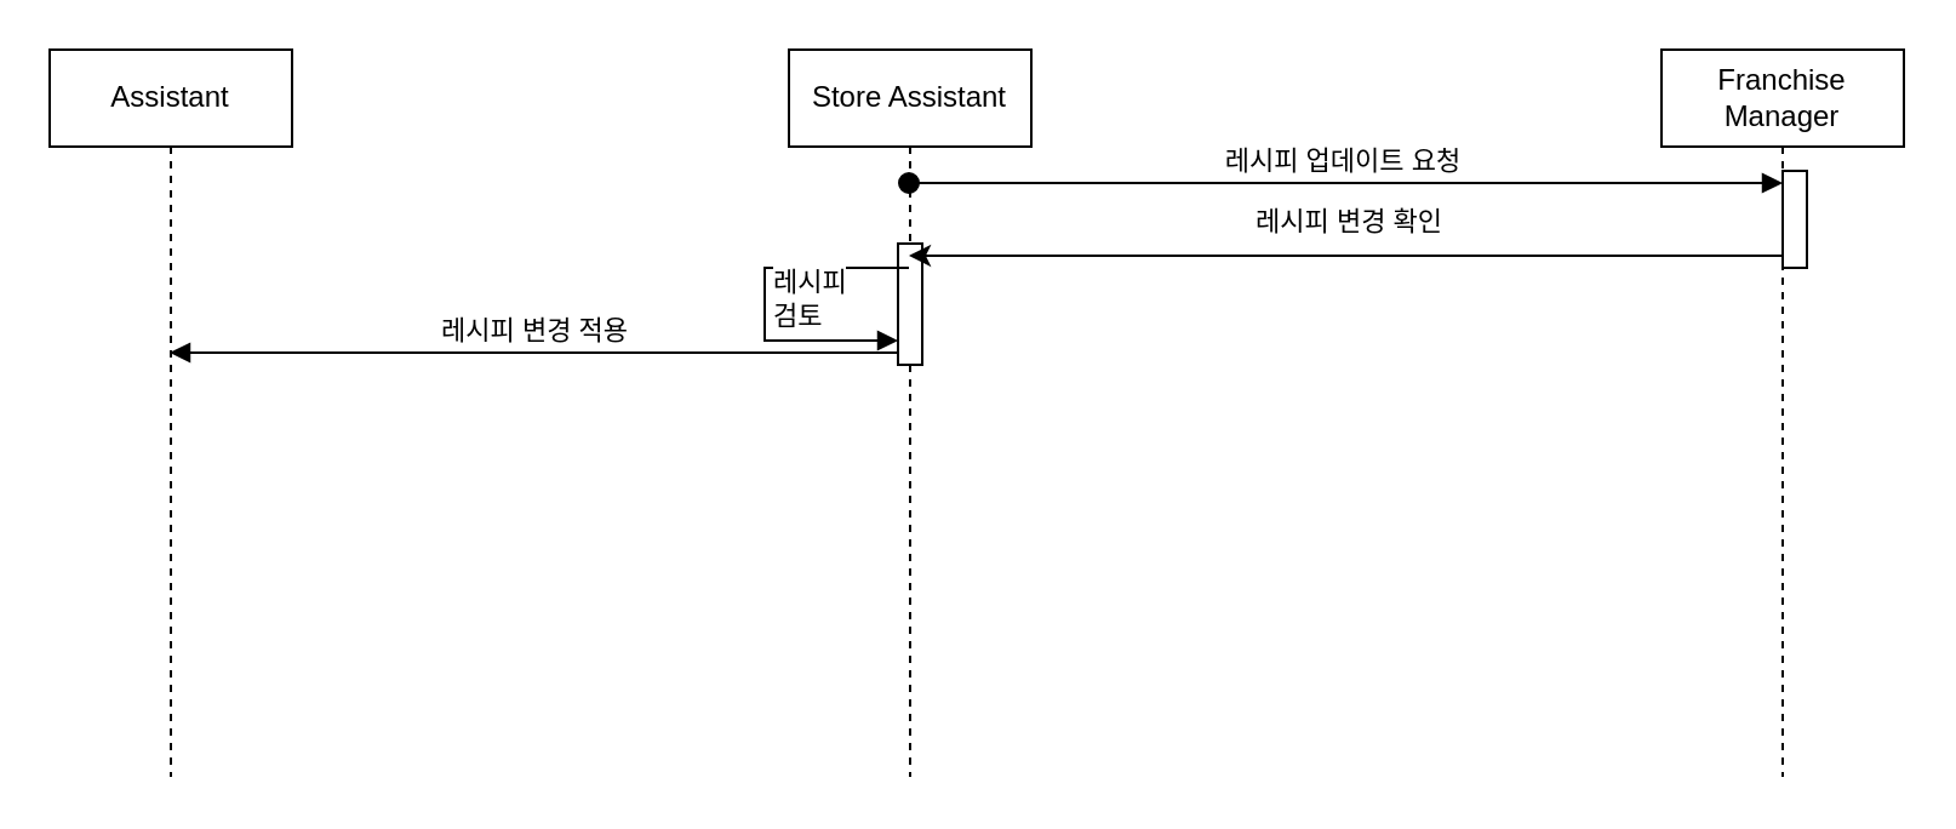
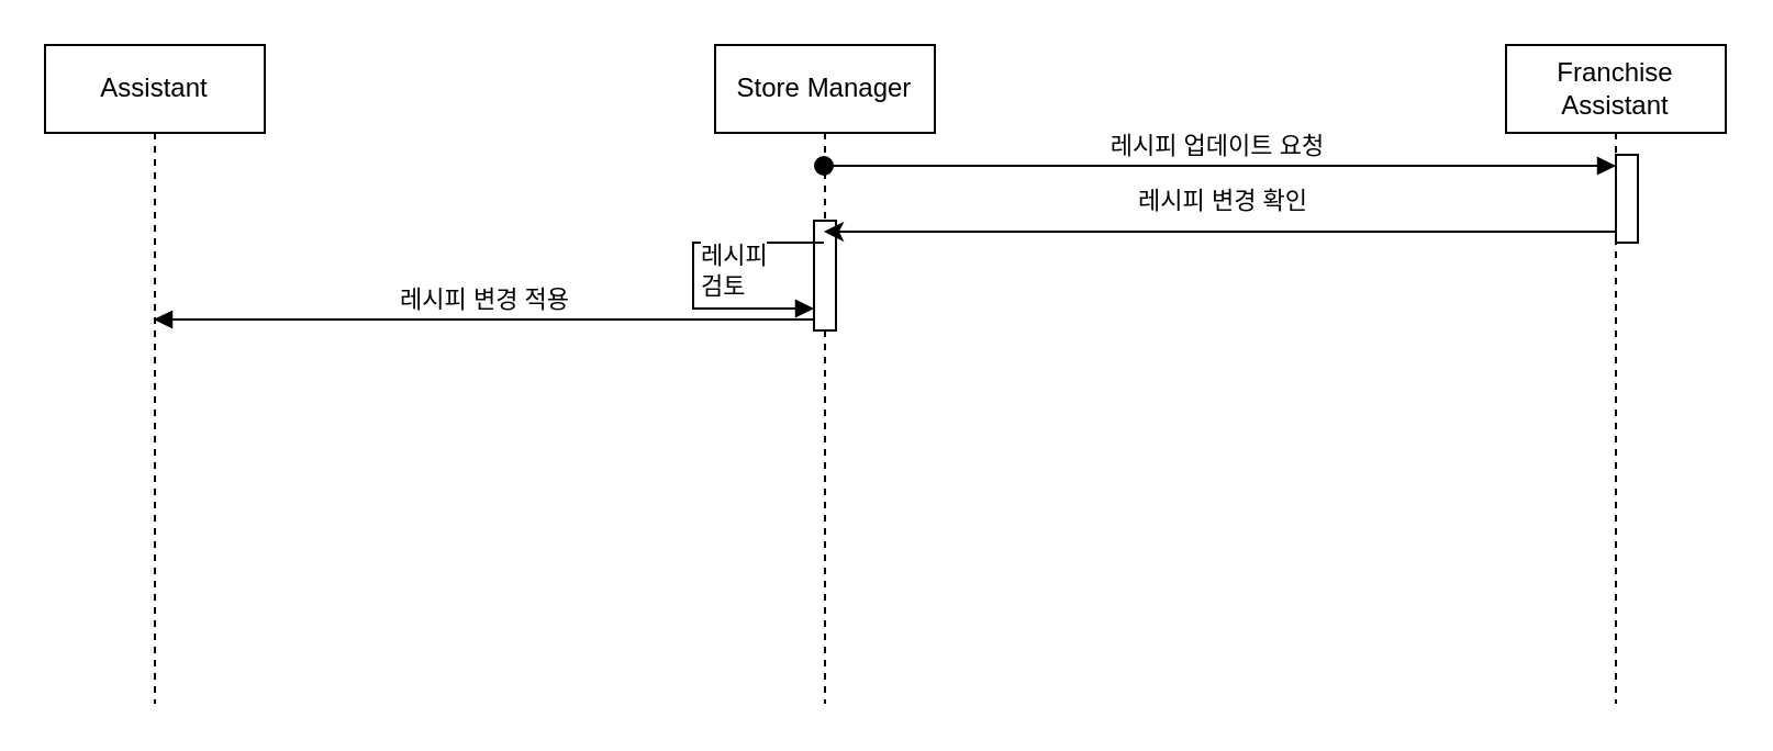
  <mxCell id="0" />
  <mxCell id="1" parent="0" />
  <mxCell id="2" value="Assistant" style="shape=umlLifeline;perimeter=lifelinePerimeter;whiteSpace=wrap;html=1;container=1;dropTarget=0;collapsible=0;recursiveResize=0;outlineConnect=0;portConstraint=eastwest;newEdgeStyle={&quot;curved&quot;:0,&quot;rounded&quot;:0};" vertex="1" parent="1"><mxGeometry x="20" y="20" width="100" height="300" as="geometry" /></mxCell>
- <mxCell id="3" value="Store Assistant" style="shape=umlLifeline;perimeter=lifelinePerimeter;whiteSpace=wrap;html=1;container=1;dropTarget=0;collapsible=0;recursiveResize=0;outlineConnect=0;portConstraint=eastwest;newEdgeStyle={&quot;curved&quot;:0,&quot;rounded&quot;:0};" vertex="1" parent="1"><mxGeometry x="325" y="20" width="100" height="300" as="geometry" /></mxCell>
+ <mxCell id="3" value="Store Manager" style="shape=umlLifeline;perimeter=lifelinePerimeter;whiteSpace=wrap;html=1;container=1;dropTarget=0;collapsible=0;recursiveResize=0;outlineConnect=0;portConstraint=eastwest;newEdgeStyle={&quot;curved&quot;:0,&quot;rounded&quot;:0};" vertex="1" parent="1"><mxGeometry x="325" y="20" width="100" height="300" as="geometry" /></mxCell>
  <mxCell id="4" value="" style="html=1;points=[[0,0,0,0,5],[0,1,0,0,-5],[1,0,0,0,5],[1,1,0,0,-5]];perimeter=orthogonalPerimeter;outlineConnect=0;targetShapes=umlLifeline;portConstraint=eastwest;newEdgeStyle={&quot;curved&quot;:0,&quot;rounded&quot;:0};" vertex="1" parent="3"><mxGeometry x="45" y="80" width="10" height="50" as="geometry" /></mxCell>
  <mxCell id="5" value="레시피&lt;br&gt;검토" style="html=1;align=left;spacingLeft=2;endArrow=block;rounded=0;edgeStyle=orthogonalEdgeStyle;curved=0;rounded=0;" edge="1" target="4" parent="3" source="3"><mxGeometry relative="1" as="geometry"><mxPoint x="50" y="60" as="sourcePoint" /><Array as="points"><mxPoint x="-10" y="90" /><mxPoint x="-10" y="120" /></Array></mxGeometry></mxCell>
- <mxCell id="6" value="Franchise Manager" style="shape=umlLifeline;perimeter=lifelinePerimeter;whiteSpace=wrap;html=1;container=1;dropTarget=0;collapsible=0;recursiveResize=0;outlineConnect=0;portConstraint=eastwest;newEdgeStyle={&quot;curved&quot;:0,&quot;rounded&quot;:0};" vertex="1" parent="1"><mxGeometry x="685" y="20" width="100" height="300" as="geometry" /></mxCell>
+ <mxCell id="6" value="Franchise Assistant" style="shape=umlLifeline;perimeter=lifelinePerimeter;whiteSpace=wrap;html=1;container=1;dropTarget=0;collapsible=0;recursiveResize=0;outlineConnect=0;portConstraint=eastwest;newEdgeStyle={&quot;curved&quot;:0,&quot;rounded&quot;:0};" vertex="1" parent="1"><mxGeometry x="685" y="20" width="100" height="300" as="geometry" /></mxCell>
  <mxCell id="7" value="" style="html=1;points=[[0,0,0,0,5],[0,1,0,0,-5],[1,0,0,0,5],[1,1,0,0,-5]];perimeter=orthogonalPerimeter;outlineConnect=0;targetShapes=umlLifeline;portConstraint=eastwest;newEdgeStyle={&quot;curved&quot;:0,&quot;rounded&quot;:0};" vertex="1" parent="6"><mxGeometry x="50" y="50" width="10" height="40" as="geometry" /></mxCell>
  <mxCell id="8" value="레시피 업데이트 요청&amp;nbsp;" style="html=1;verticalAlign=bottom;startArrow=oval;endArrow=block;startSize=8;curved=0;rounded=0;entryX=0;entryY=0;entryDx=0;entryDy=5;" edge="1" target="7" parent="1" source="3"><mxGeometry relative="1" as="geometry"><mxPoint x="665" y="75" as="sourcePoint" /></mxGeometry></mxCell>
  <mxCell id="9" value="" style="endArrow=classic;html=1;rounded=0;exitX=0;exitY=1;exitDx=0;exitDy=-5;exitPerimeter=0;" edge="1" parent="1" source="7" target="3"><mxGeometry width="50" height="50" relative="1" as="geometry"><mxPoint x="365" y="380" as="sourcePoint" /><mxPoint x="415" y="330" as="targetPoint" /></mxGeometry></mxCell>
  <mxCell id="10" value="레시피 변경 확인" style="edgeLabel;html=1;align=center;verticalAlign=middle;resizable=0;points=[];" vertex="1" connectable="0" parent="9"><mxGeometry x="-0.062" y="-4" relative="1" as="geometry"><mxPoint x="-11" y="-11" as="offset" /></mxGeometry></mxCell>
  <mxCell id="11" value="레시피 변경 적용" style="html=1;verticalAlign=bottom;endArrow=block;curved=0;rounded=0;exitX=0;exitY=1;exitDx=0;exitDy=-5;exitPerimeter=0;" edge="1" parent="1" source="4" target="2"><mxGeometry width="80" relative="1" as="geometry"><mxPoint x="345" y="350" as="sourcePoint" /><mxPoint x="425" y="350" as="targetPoint" /></mxGeometry></mxCell>
